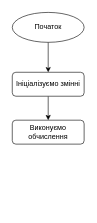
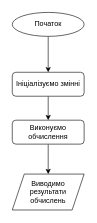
  <mxCell id="0" />
  <mxCell id="1" parent="0" />
  <mxCell id="2" value="" style="edgeStyle=orthogonalEdgeStyle;rounded=0;orthogonalLoop=1;jettySize=auto;html=1;" edge="1" parent="1" source="3" target="5"><mxGeometry relative="1" as="geometry" /></mxCell>
- <mxCell id="3" value="Початок" style="ellipse;whiteSpace=wrap;html=1;" vertex="1" parent="1"><mxGeometry x="20" y="20" width="120" height="50" as="geometry" /></mxCell>
+ <mxCell id="3" value="Початок" style="ellipse;whiteSpace=wrap;html=1;" vertex="1" parent="1"><mxGeometry x="20" y="20" width="120" height="40" as="geometry" /></mxCell>
  <mxCell id="4" value="" style="edgeStyle=orthogonalEdgeStyle;rounded=0;orthogonalLoop=1;jettySize=auto;html=1;" edge="1" parent="1" source="5" target="7"><mxGeometry relative="1" as="geometry" /></mxCell>
  <mxCell id="5" value="Ініціалізуємо змінні" style="rounded=1;whiteSpace=wrap;html=1;" vertex="1" parent="1"><mxGeometry x="20" y="120" width="120" height="40" as="geometry" /></mxCell>
+ <mxCell id="6" value="" style="edgeStyle=orthogonalEdgeStyle;rounded=0;orthogonalLoop=1;jettySize=auto;html=1;" edge="1" parent="1" source="7" target="8"><mxGeometry relative="1" as="geometry" /></mxCell>
  <mxCell id="7" value="Виконуємо обчислення" style="rounded=1;whiteSpace=wrap;html=1;" vertex="1" parent="1"><mxGeometry x="20" y="200" width="120" height="40" as="geometry" /></mxCell>
+ <mxCell id="8" value="Виводимо результати обчислень" style="shape=parallelogram;perimeter=parallelogramPerimeter;whiteSpace=wrap;html=1;fixedSize=1;" vertex="1" parent="1"><mxGeometry x="20" y="290" width="120" height="60" as="geometry" /></mxCell>
